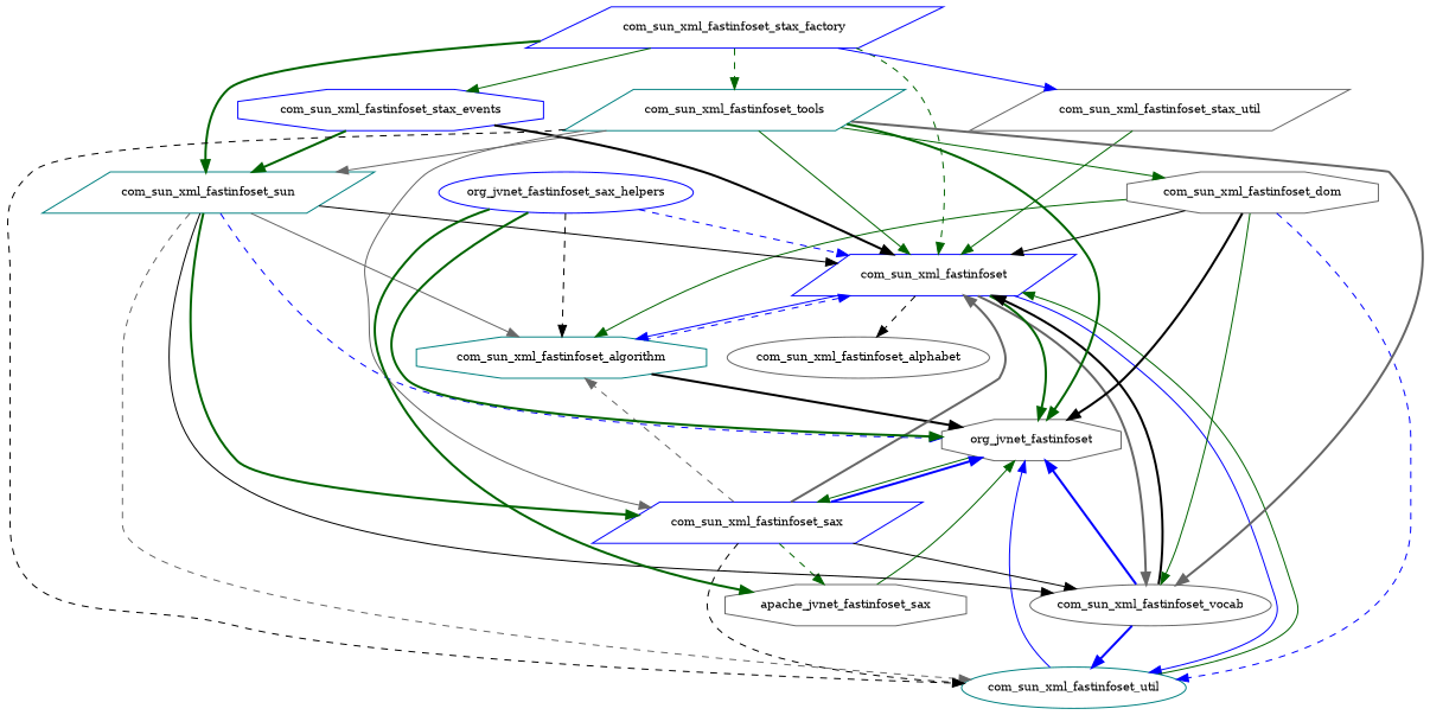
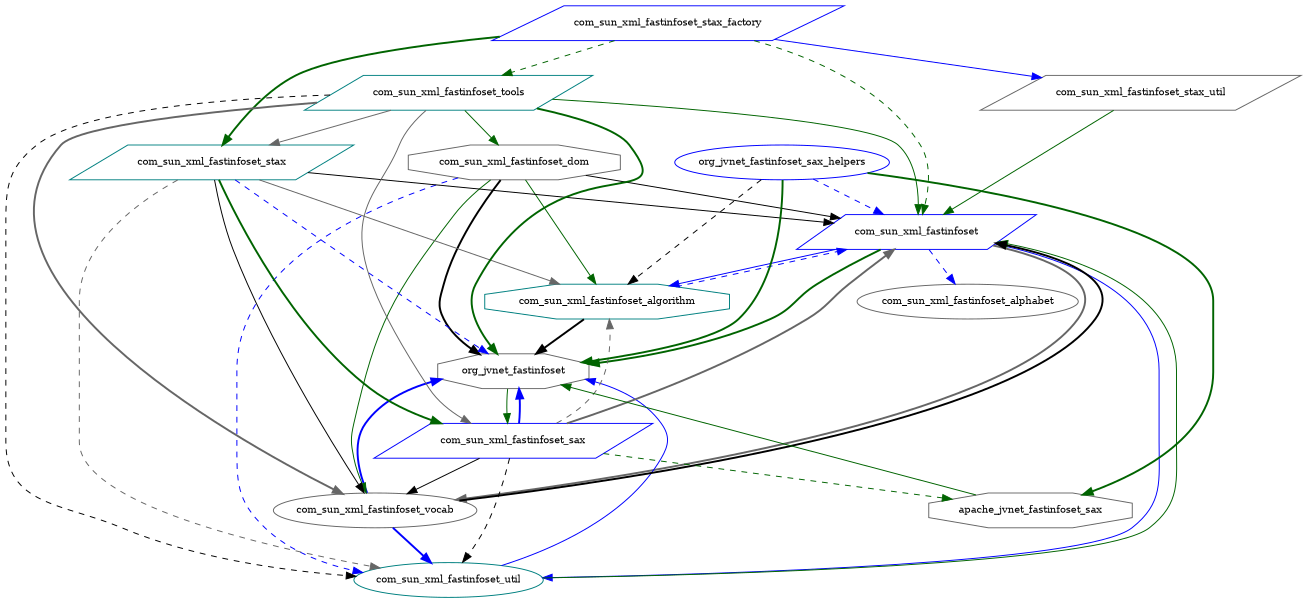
  digraph {
    node [color=gray40 fontsize=10.0 shape=parallelogram]
    edge [color=darkgreen style=solid]
    com_sun_xml_fastinfoset [color=blue]
    com_sun_xml_fastinfoset_algorithm [color=teal shape=octagon]
    com_sun_xml_fastinfoset_alphabet [shape=ellipse]
    com_sun_xml_fastinfoset_util [color=teal shape=ellipse]
    com_sun_xml_fastinfoset_vocab [shape=ellipse]
    org_jvnet_fastinfoset [shape=octagon]
    com_sun_xml_fastinfoset_sax [color=blue]
    n8 [label=apache_jvnet_fastinfoset_sax shape=octagon]
    com_sun_xml_fastinfoset_dom [shape=octagon]
-   com_sun_xml_fastinfoset_stax [color=teal label=com_sun_xml_fastinfoset_sun]
-   com_sun_xml_fastinfoset_stax_events [color=blue shape=octagon]
+   com_sun_xml_fastinfoset_stax [color=teal]
    com_sun_xml_fastinfoset_stax_factory [color=blue]
    com_sun_xml_fastinfoset_stax_util
    com_sun_xml_fastinfoset_tools [color=teal]
    org_jvnet_fastinfoset_sax_helpers [color=blue shape=ellipse]
    com_sun_xml_fastinfoset -> com_sun_xml_fastinfoset_algorithm [color=blue]
-   com_sun_xml_fastinfoset -> com_sun_xml_fastinfoset_alphabet [color=black style=dashed]
+   com_sun_xml_fastinfoset -> com_sun_xml_fastinfoset_alphabet [color=blue style=dashed]
    com_sun_xml_fastinfoset -> com_sun_xml_fastinfoset_util [color=blue]
    com_sun_xml_fastinfoset -> com_sun_xml_fastinfoset_vocab [color=gray40 style=bold]
    com_sun_xml_fastinfoset -> org_jvnet_fastinfoset [style=bold]
    com_sun_xml_fastinfoset_algorithm -> com_sun_xml_fastinfoset [color=blue style=dashed]
    com_sun_xml_fastinfoset_algorithm -> org_jvnet_fastinfoset [color=black style=bold]
    com_sun_xml_fastinfoset_util -> com_sun_xml_fastinfoset
    com_sun_xml_fastinfoset_util -> org_jvnet_fastinfoset [color=blue]
    com_sun_xml_fastinfoset_vocab -> com_sun_xml_fastinfoset [color=black style=bold]
    com_sun_xml_fastinfoset_vocab -> com_sun_xml_fastinfoset_util [color=blue style=bold]
    com_sun_xml_fastinfoset_vocab -> org_jvnet_fastinfoset [color=blue style=bold]
    org_jvnet_fastinfoset -> com_sun_xml_fastinfoset_sax
    com_sun_xml_fastinfoset_sax -> com_sun_xml_fastinfoset [color=gray40 style=bold]
    com_sun_xml_fastinfoset_sax -> com_sun_xml_fastinfoset_algorithm [color=gray40 style=dashed]
    com_sun_xml_fastinfoset_sax -> com_sun_xml_fastinfoset_util [color=black style=dashed]
    com_sun_xml_fastinfoset_sax -> com_sun_xml_fastinfoset_vocab [color=black]
    com_sun_xml_fastinfoset_sax -> org_jvnet_fastinfoset [color=blue style=bold]
    com_sun_xml_fastinfoset_sax -> n8 [style=dashed]
    n8 -> org_jvnet_fastinfoset
    com_sun_xml_fastinfoset_dom -> com_sun_xml_fastinfoset [color=black]
    com_sun_xml_fastinfoset_dom -> com_sun_xml_fastinfoset_algorithm
    com_sun_xml_fastinfoset_dom -> com_sun_xml_fastinfoset_util [color=blue style=dashed]
    com_sun_xml_fastinfoset_dom -> com_sun_xml_fastinfoset_vocab
    com_sun_xml_fastinfoset_dom -> org_jvnet_fastinfoset [color=black style=bold]
    com_sun_xml_fastinfoset_stax -> com_sun_xml_fastinfoset [color=black]
    com_sun_xml_fastinfoset_stax -> com_sun_xml_fastinfoset_algorithm [color=gray40]
    com_sun_xml_fastinfoset_stax -> com_sun_xml_fastinfoset_util [color=gray40 style=dashed]
    com_sun_xml_fastinfoset_stax -> com_sun_xml_fastinfoset_vocab [color=black]
    com_sun_xml_fastinfoset_stax -> org_jvnet_fastinfoset [color=blue style=dashed]
    com_sun_xml_fastinfoset_stax -> com_sun_xml_fastinfoset_sax [style=bold]
-   com_sun_xml_fastinfoset_stax_events -> com_sun_xml_fastinfoset [color=black style=bold]
-   com_sun_xml_fastinfoset_stax_events -> com_sun_xml_fastinfoset_stax [style=bold]
    com_sun_xml_fastinfoset_stax_factory -> com_sun_xml_fastinfoset [style=dashed]
    com_sun_xml_fastinfoset_stax_factory -> com_sun_xml_fastinfoset_stax [style=bold]
-   com_sun_xml_fastinfoset_stax_factory -> com_sun_xml_fastinfoset_stax_events
    com_sun_xml_fastinfoset_stax_factory -> com_sun_xml_fastinfoset_stax_util [color=blue]
    com_sun_xml_fastinfoset_stax_factory -> com_sun_xml_fastinfoset_tools [style=dashed]
    com_sun_xml_fastinfoset_stax_util -> com_sun_xml_fastinfoset
    com_sun_xml_fastinfoset_tools -> com_sun_xml_fastinfoset
    com_sun_xml_fastinfoset_tools -> com_sun_xml_fastinfoset_util [color=black style=dashed]
    com_sun_xml_fastinfoset_tools -> com_sun_xml_fastinfoset_vocab [color=gray40 style=bold]
    com_sun_xml_fastinfoset_tools -> org_jvnet_fastinfoset [style=bold]
    com_sun_xml_fastinfoset_tools -> com_sun_xml_fastinfoset_sax [color=gray40]
    com_sun_xml_fastinfoset_tools -> com_sun_xml_fastinfoset_dom
    com_sun_xml_fastinfoset_tools -> com_sun_xml_fastinfoset_stax [color=gray40]
    org_jvnet_fastinfoset_sax_helpers -> com_sun_xml_fastinfoset [color=blue style=dashed]
    org_jvnet_fastinfoset_sax_helpers -> com_sun_xml_fastinfoset_algorithm [color=black style=dashed]
    org_jvnet_fastinfoset_sax_helpers -> org_jvnet_fastinfoset [style=bold]
    org_jvnet_fastinfoset_sax_helpers -> n8 [style=bold]
  }
